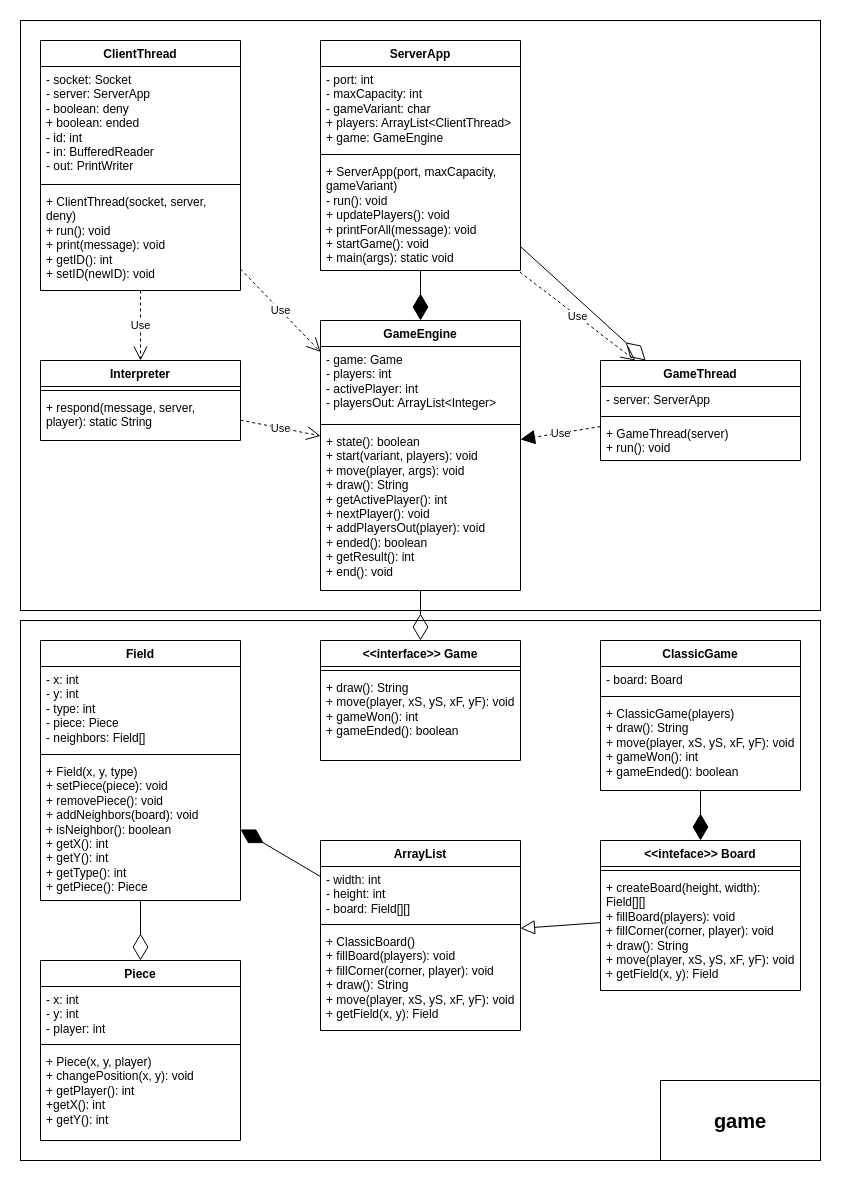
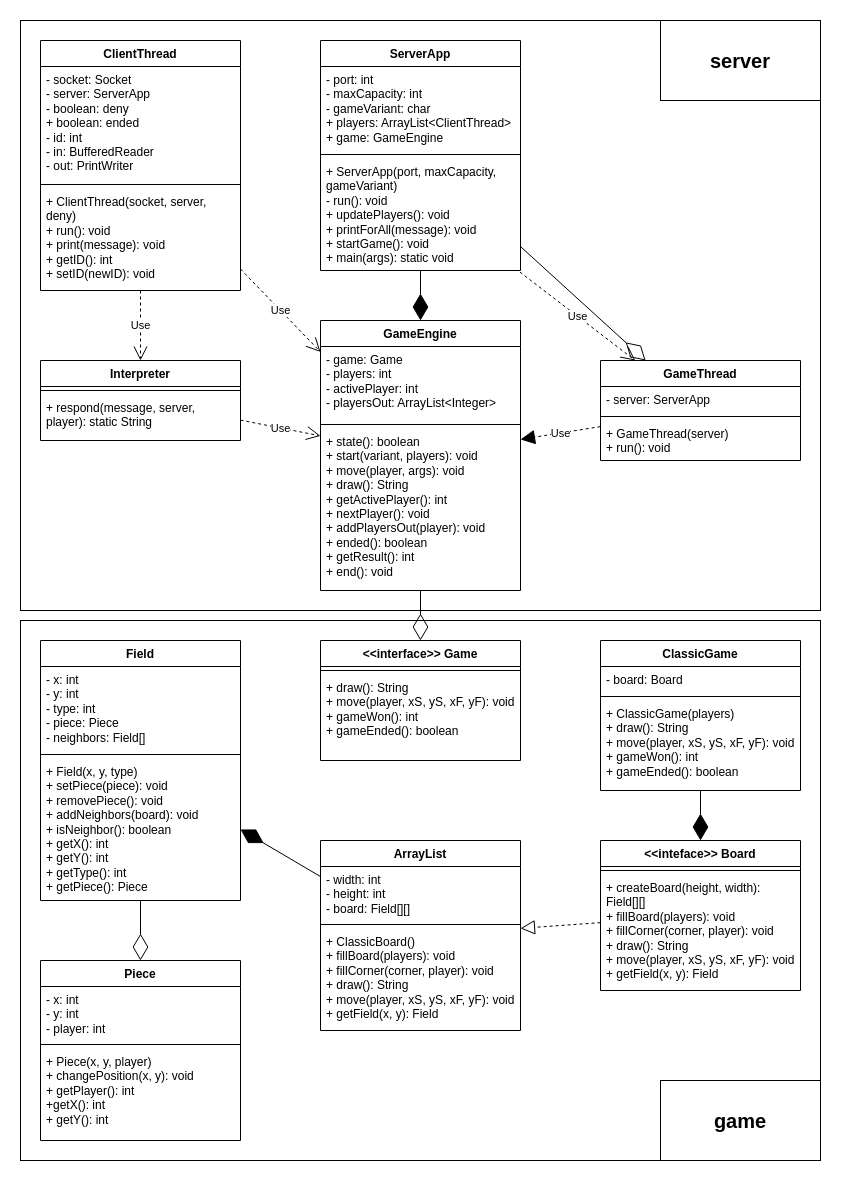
  <mxCell id="0" />
  <mxCell id="1" parent="0" />
  <mxCell id="2" value="" style="rounded=0;whiteSpace=wrap;html=1;" vertex="1" parent="1"><mxGeometry x="20" y="620" width="800" height="540" as="geometry" /></mxCell>
  <mxCell id="3" value="" style="rounded=0;whiteSpace=wrap;html=1;" vertex="1" parent="1"><mxGeometry x="20" y="20" width="800" height="590" as="geometry" /></mxCell>
  <mxCell id="4" value="ServerApp" style="swimlane;fontStyle=1;align=center;verticalAlign=top;childLayout=stackLayout;horizontal=1;startSize=26;horizontalStack=0;resizeParent=1;resizeParentMax=0;resizeLast=0;collapsible=1;marginBottom=0;whiteSpace=wrap;html=1;" vertex="1" parent="1"><mxGeometry x="320" y="40" width="200" height="230" as="geometry" /></mxCell>
  <mxCell id="5" value="- port: int&lt;div&gt;- maxCapacity: int&lt;/div&gt;&lt;div&gt;- gameVariant: char&lt;/div&gt;&lt;div&gt;+ players: ArrayList&amp;lt;ClientThread&amp;gt;&lt;/div&gt;&lt;div&gt;+ game: GameEngine&lt;/div&gt;" style="text;strokeColor=none;fillColor=none;align=left;verticalAlign=top;spacingLeft=4;spacingRight=4;overflow=hidden;rotatable=0;points=[[0,0.5],[1,0.5]];portConstraint=eastwest;whiteSpace=wrap;html=1;" vertex="1" parent="4"><mxGeometry y="26" width="200" height="84" as="geometry" /></mxCell>
  <mxCell id="6" value="" style="line;strokeWidth=1;fillColor=none;align=left;verticalAlign=middle;spacingTop=-1;spacingLeft=3;spacingRight=3;rotatable=0;labelPosition=right;points=[];portConstraint=eastwest;strokeColor=inherit;" vertex="1" parent="4"><mxGeometry y="110" width="200" height="8" as="geometry" /></mxCell>
  <mxCell id="7" value="+ ServerApp(port, maxCapacity, gameVariant)&lt;div&gt;- run(): void&lt;/div&gt;&lt;div&gt;+ updatePlayers(): void&lt;/div&gt;&lt;div&gt;+ printForAll(message): void&lt;/div&gt;&lt;div&gt;+ startGame(): void&lt;/div&gt;&lt;div&gt;+ main(args): static void&lt;/div&gt;" style="text;strokeColor=none;fillColor=none;align=left;verticalAlign=top;spacingLeft=4;spacingRight=4;overflow=hidden;rotatable=0;points=[[0,0.5],[1,0.5]];portConstraint=eastwest;whiteSpace=wrap;html=1;" vertex="1" parent="4"><mxGeometry y="118" width="200" height="112" as="geometry" /></mxCell>
  <mxCell id="8" value="GameThread" style="swimlane;fontStyle=1;align=center;verticalAlign=top;childLayout=stackLayout;horizontal=1;startSize=26;horizontalStack=0;resizeParent=1;resizeParentMax=0;resizeLast=0;collapsible=1;marginBottom=0;whiteSpace=wrap;html=1;" vertex="1" parent="1"><mxGeometry x="600" y="360" width="200" height="100" as="geometry" /></mxCell>
  <mxCell id="9" value="- server: ServerApp" style="text;strokeColor=none;fillColor=none;align=left;verticalAlign=top;spacingLeft=4;spacingRight=4;overflow=hidden;rotatable=0;points=[[0,0.5],[1,0.5]];portConstraint=eastwest;whiteSpace=wrap;html=1;" vertex="1" parent="8"><mxGeometry y="26" width="200" height="26" as="geometry" /></mxCell>
  <mxCell id="10" value="" style="line;strokeWidth=1;fillColor=none;align=left;verticalAlign=middle;spacingTop=-1;spacingLeft=3;spacingRight=3;rotatable=0;labelPosition=right;points=[];portConstraint=eastwest;strokeColor=inherit;" vertex="1" parent="8"><mxGeometry y="52" width="200" height="8" as="geometry" /></mxCell>
  <mxCell id="11" value="+ GameThread(server)&lt;div&gt;+ run(): void&lt;/div&gt;" style="text;strokeColor=none;fillColor=none;align=left;verticalAlign=top;spacingLeft=4;spacingRight=4;overflow=hidden;rotatable=0;points=[[0,0.5],[1,0.5]];portConstraint=eastwest;whiteSpace=wrap;html=1;" vertex="1" parent="8"><mxGeometry y="60" width="200" height="40" as="geometry" /></mxCell>
  <mxCell id="12" value="ClientThread" style="swimlane;fontStyle=1;align=center;verticalAlign=top;childLayout=stackLayout;horizontal=1;startSize=26;horizontalStack=0;resizeParent=1;resizeParentMax=0;resizeLast=0;collapsible=1;marginBottom=0;whiteSpace=wrap;html=1;" vertex="1" parent="1"><mxGeometry x="40" y="40" width="200" height="250" as="geometry" /></mxCell>
  <mxCell id="13" value="- socket: Socket&lt;div&gt;- server: ServerApp&lt;/div&gt;&lt;div&gt;- boolean: deny&lt;/div&gt;&lt;div&gt;+ boolean: ended&lt;/div&gt;&lt;div&gt;- id: int&lt;/div&gt;&lt;div&gt;- in: BufferedReader&lt;/div&gt;&lt;div&gt;- out: PrintWriter&lt;/div&gt;" style="text;strokeColor=none;fillColor=none;align=left;verticalAlign=top;spacingLeft=4;spacingRight=4;overflow=hidden;rotatable=0;points=[[0,0.5],[1,0.5]];portConstraint=eastwest;whiteSpace=wrap;html=1;" vertex="1" parent="12"><mxGeometry y="26" width="200" height="114" as="geometry" /></mxCell>
  <mxCell id="14" value="" style="line;strokeWidth=1;fillColor=none;align=left;verticalAlign=middle;spacingTop=-1;spacingLeft=3;spacingRight=3;rotatable=0;labelPosition=right;points=[];portConstraint=eastwest;strokeColor=inherit;" vertex="1" parent="12"><mxGeometry y="140" width="200" height="8" as="geometry" /></mxCell>
  <mxCell id="15" value="+ ClientThread(socket, server, deny)&lt;div&gt;+ run(): void&lt;/div&gt;&lt;div&gt;+ print(message): void&lt;/div&gt;&lt;div&gt;+ getID(): int&lt;/div&gt;&lt;div&gt;+ setID(newID): void&lt;/div&gt;" style="text;strokeColor=none;fillColor=none;align=left;verticalAlign=top;spacingLeft=4;spacingRight=4;overflow=hidden;rotatable=0;points=[[0,0.5],[1,0.5]];portConstraint=eastwest;whiteSpace=wrap;html=1;" vertex="1" parent="12"><mxGeometry y="148" width="200" height="102" as="geometry" /></mxCell>
  <mxCell id="16" value="Interpreter" style="swimlane;fontStyle=1;align=center;verticalAlign=top;childLayout=stackLayout;horizontal=1;startSize=26;horizontalStack=0;resizeParent=1;resizeParentMax=0;resizeLast=0;collapsible=1;marginBottom=0;whiteSpace=wrap;html=1;" vertex="1" parent="1"><mxGeometry x="40" y="360" width="200" height="80" as="geometry" /></mxCell>
  <mxCell id="17" value="" style="line;strokeWidth=1;fillColor=none;align=left;verticalAlign=middle;spacingTop=-1;spacingLeft=3;spacingRight=3;rotatable=0;labelPosition=right;points=[];portConstraint=eastwest;strokeColor=inherit;" vertex="1" parent="16"><mxGeometry y="26" width="200" height="8" as="geometry" /></mxCell>
  <mxCell id="18" value="+ respond(message, server, player): static String" style="text;strokeColor=none;fillColor=none;align=left;verticalAlign=top;spacingLeft=4;spacingRight=4;overflow=hidden;rotatable=0;points=[[0,0.5],[1,0.5]];portConstraint=eastwest;whiteSpace=wrap;html=1;" vertex="1" parent="16"><mxGeometry y="34" width="200" height="46" as="geometry" /></mxCell>
  <mxCell id="19" value="&amp;lt;&amp;lt;interface&amp;gt;&amp;gt; Game" style="swimlane;fontStyle=1;align=center;verticalAlign=top;childLayout=stackLayout;horizontal=1;startSize=26;horizontalStack=0;resizeParent=1;resizeParentMax=0;resizeLast=0;collapsible=1;marginBottom=0;whiteSpace=wrap;html=1;" vertex="1" parent="1"><mxGeometry x="320" y="640" width="200" height="120" as="geometry" /></mxCell>
  <mxCell id="20" value="" style="line;strokeWidth=1;fillColor=none;align=left;verticalAlign=middle;spacingTop=-1;spacingLeft=3;spacingRight=3;rotatable=0;labelPosition=right;points=[];portConstraint=eastwest;strokeColor=inherit;" vertex="1" parent="19"><mxGeometry y="26" width="200" height="8" as="geometry" /></mxCell>
  <mxCell id="21" value="+ draw(): String&lt;div&gt;+ move(player, xS, yS, xF, yF): void&lt;/div&gt;&lt;div&gt;+ gameWon(): int&lt;/div&gt;&lt;div&gt;+ gameEnded(): boolean&lt;/div&gt;" style="text;strokeColor=none;fillColor=none;align=left;verticalAlign=top;spacingLeft=4;spacingRight=4;overflow=hidden;rotatable=0;points=[[0,0.5],[1,0.5]];portConstraint=eastwest;whiteSpace=wrap;html=1;" vertex="1" parent="19"><mxGeometry y="34" width="200" height="86" as="geometry" /></mxCell>
  <mxCell id="22" value="ClassicGame" style="swimlane;fontStyle=1;align=center;verticalAlign=top;childLayout=stackLayout;horizontal=1;startSize=26;horizontalStack=0;resizeParent=1;resizeParentMax=0;resizeLast=0;collapsible=1;marginBottom=0;whiteSpace=wrap;html=1;" vertex="1" parent="1"><mxGeometry x="600" y="640" width="200" height="150" as="geometry" /></mxCell>
  <mxCell id="23" value="- board: Board" style="text;strokeColor=none;fillColor=none;align=left;verticalAlign=top;spacingLeft=4;spacingRight=4;overflow=hidden;rotatable=0;points=[[0,0.5],[1,0.5]];portConstraint=eastwest;whiteSpace=wrap;html=1;" vertex="1" parent="22"><mxGeometry y="26" width="200" height="26" as="geometry" /></mxCell>
  <mxCell id="24" value="" style="line;strokeWidth=1;fillColor=none;align=left;verticalAlign=middle;spacingTop=-1;spacingLeft=3;spacingRight=3;rotatable=0;labelPosition=right;points=[];portConstraint=eastwest;strokeColor=inherit;" vertex="1" parent="22"><mxGeometry y="52" width="200" height="8" as="geometry" /></mxCell>
  <mxCell id="25" value="+ ClassicGame(players)&lt;div&gt;+ draw(): String&lt;/div&gt;&lt;div&gt;+ move(player, xS, yS, xF, yF): void&lt;/div&gt;&lt;div&gt;+ gameWon(): int&lt;/div&gt;&lt;div&gt;+ gameEnded(): boolean&lt;/div&gt;" style="text;strokeColor=none;fillColor=none;align=left;verticalAlign=top;spacingLeft=4;spacingRight=4;overflow=hidden;rotatable=0;points=[[0,0.5],[1,0.5]];portConstraint=eastwest;whiteSpace=wrap;html=1;" vertex="1" parent="22"><mxGeometry y="60" width="200" height="90" as="geometry" /></mxCell>
  <mxCell id="26" value="&amp;lt;&amp;lt;inteface&amp;gt;&amp;gt; Board" style="swimlane;fontStyle=1;align=center;verticalAlign=top;childLayout=stackLayout;horizontal=1;startSize=26;horizontalStack=0;resizeParent=1;resizeParentMax=0;resizeLast=0;collapsible=1;marginBottom=0;whiteSpace=wrap;html=1;" vertex="1" parent="1"><mxGeometry x="600" y="840" width="200" height="150" as="geometry" /></mxCell>
  <mxCell id="27" value="" style="line;strokeWidth=1;fillColor=none;align=left;verticalAlign=middle;spacingTop=-1;spacingLeft=3;spacingRight=3;rotatable=0;labelPosition=right;points=[];portConstraint=eastwest;strokeColor=inherit;" vertex="1" parent="26"><mxGeometry y="26" width="200" height="8" as="geometry" /></mxCell>
  <mxCell id="28" value="+ createBoard(height, width): Field[][]&lt;div&gt;+ fillBoard(players): void&lt;/div&gt;&lt;div&gt;+ fillCorner(corner, player): void&lt;/div&gt;&lt;div&gt;+ draw(): String&lt;/div&gt;&lt;div&gt;+ move(player, xS, yS, xF, yF): void&lt;/div&gt;&lt;div&gt;+ getField(x, y): Field&lt;/div&gt;" style="text;strokeColor=none;fillColor=none;align=left;verticalAlign=top;spacingLeft=4;spacingRight=4;overflow=hidden;rotatable=0;points=[[0,0.5],[1,0.5]];portConstraint=eastwest;whiteSpace=wrap;html=1;" vertex="1" parent="26"><mxGeometry y="34" width="200" height="116" as="geometry" /></mxCell>
  <mxCell id="29" value="ArrayList" style="swimlane;fontStyle=1;align=center;verticalAlign=top;childLayout=stackLayout;horizontal=1;startSize=26;horizontalStack=0;resizeParent=1;resizeParentMax=0;resizeLast=0;collapsible=1;marginBottom=0;whiteSpace=wrap;html=1;" vertex="1" parent="1"><mxGeometry x="320" y="840" width="200" height="190" as="geometry" /></mxCell>
  <mxCell id="30" value="- width: int&lt;div&gt;- height: int&lt;/div&gt;&lt;div&gt;- board: Field[][]&lt;/div&gt;" style="text;strokeColor=none;fillColor=none;align=left;verticalAlign=top;spacingLeft=4;spacingRight=4;overflow=hidden;rotatable=0;points=[[0,0.5],[1,0.5]];portConstraint=eastwest;whiteSpace=wrap;html=1;" vertex="1" parent="29"><mxGeometry y="26" width="200" height="54" as="geometry" /></mxCell>
  <mxCell id="31" value="" style="line;strokeWidth=1;fillColor=none;align=left;verticalAlign=middle;spacingTop=-1;spacingLeft=3;spacingRight=3;rotatable=0;labelPosition=right;points=[];portConstraint=eastwest;strokeColor=inherit;" vertex="1" parent="29"><mxGeometry y="80" width="200" height="8" as="geometry" /></mxCell>
  <mxCell id="32" value="+ ClassicBoard()&lt;div&gt;+ fillBoard(players): void&lt;/div&gt;&lt;div&gt;+ fillCorner(corner, player): void&lt;/div&gt;&lt;div&gt;+ draw(): String&lt;/div&gt;&lt;div&gt;+ move(player, xS, yS, xF, yF): void&lt;/div&gt;&lt;div&gt;+ getField(x, y): Field&lt;/div&gt;" style="text;strokeColor=none;fillColor=none;align=left;verticalAlign=top;spacingLeft=4;spacingRight=4;overflow=hidden;rotatable=0;points=[[0,0.5],[1,0.5]];portConstraint=eastwest;whiteSpace=wrap;html=1;" vertex="1" parent="29"><mxGeometry y="88" width="200" height="102" as="geometry" /></mxCell>
  <mxCell id="33" value="Field" style="swimlane;fontStyle=1;align=center;verticalAlign=top;childLayout=stackLayout;horizontal=1;startSize=26;horizontalStack=0;resizeParent=1;resizeParentMax=0;resizeLast=0;collapsible=1;marginBottom=0;whiteSpace=wrap;html=1;" vertex="1" parent="1"><mxGeometry x="40" y="640" width="200" height="260" as="geometry" /></mxCell>
  <mxCell id="34" value="- x: int&lt;div&gt;- y: int&lt;/div&gt;&lt;div&gt;- type: int&lt;/div&gt;&lt;div&gt;- piece: Piece&lt;/div&gt;&lt;div&gt;- neighbors: Field[]&lt;/div&gt;" style="text;strokeColor=none;fillColor=none;align=left;verticalAlign=top;spacingLeft=4;spacingRight=4;overflow=hidden;rotatable=0;points=[[0,0.5],[1,0.5]];portConstraint=eastwest;whiteSpace=wrap;html=1;" vertex="1" parent="33"><mxGeometry y="26" width="200" height="84" as="geometry" /></mxCell>
  <mxCell id="35" value="" style="line;strokeWidth=1;fillColor=none;align=left;verticalAlign=middle;spacingTop=-1;spacingLeft=3;spacingRight=3;rotatable=0;labelPosition=right;points=[];portConstraint=eastwest;strokeColor=inherit;" vertex="1" parent="33"><mxGeometry y="110" width="200" height="8" as="geometry" /></mxCell>
  <mxCell id="36" value="+ Field(x, y, type)&lt;div&gt;+ setPiece(piece): void&lt;/div&gt;&lt;div&gt;+ removePiece(): void&lt;/div&gt;&lt;div&gt;+ addNeighbors(board): void&lt;/div&gt;&lt;div&gt;+ isNeighbor(): boolean&lt;/div&gt;&lt;div&gt;+ getX(): int&lt;/div&gt;&lt;div&gt;+ getY(): int&lt;/div&gt;&lt;div&gt;+ getType(): int&lt;/div&gt;&lt;div&gt;+ getPiece(): Piece&lt;/div&gt;" style="text;strokeColor=none;fillColor=none;align=left;verticalAlign=top;spacingLeft=4;spacingRight=4;overflow=hidden;rotatable=0;points=[[0,0.5],[1,0.5]];portConstraint=eastwest;whiteSpace=wrap;html=1;" vertex="1" parent="33"><mxGeometry y="118" width="200" height="142" as="geometry" /></mxCell>
  <mxCell id="37" value="Piece" style="swimlane;fontStyle=1;align=center;verticalAlign=top;childLayout=stackLayout;horizontal=1;startSize=26;horizontalStack=0;resizeParent=1;resizeParentMax=0;resizeLast=0;collapsible=1;marginBottom=0;whiteSpace=wrap;html=1;" vertex="1" parent="1"><mxGeometry x="40" y="960" width="200" height="180" as="geometry" /></mxCell>
  <mxCell id="38" value="- x: int&lt;div&gt;- y: int&lt;/div&gt;&lt;div&gt;- player: int&lt;/div&gt;" style="text;strokeColor=none;fillColor=none;align=left;verticalAlign=top;spacingLeft=4;spacingRight=4;overflow=hidden;rotatable=0;points=[[0,0.5],[1,0.5]];portConstraint=eastwest;whiteSpace=wrap;html=1;" vertex="1" parent="37"><mxGeometry y="26" width="200" height="54" as="geometry" /></mxCell>
  <mxCell id="39" value="" style="line;strokeWidth=1;fillColor=none;align=left;verticalAlign=middle;spacingTop=-1;spacingLeft=3;spacingRight=3;rotatable=0;labelPosition=right;points=[];portConstraint=eastwest;strokeColor=inherit;" vertex="1" parent="37"><mxGeometry y="80" width="200" height="8" as="geometry" /></mxCell>
  <mxCell id="40" value="+ Piece(x, y, player)&lt;div&gt;+ changePosition(x, y): void&lt;/div&gt;&lt;div&gt;+ getPlayer(): int&lt;/div&gt;&lt;div&gt;+getX(): int&lt;/div&gt;&lt;div&gt;+ getY(): int&lt;/div&gt;" style="text;strokeColor=none;fillColor=none;align=left;verticalAlign=top;spacingLeft=4;spacingRight=4;overflow=hidden;rotatable=0;points=[[0,0.5],[1,0.5]];portConstraint=eastwest;whiteSpace=wrap;html=1;" vertex="1" parent="37"><mxGeometry y="88" width="200" height="92" as="geometry" /></mxCell>
  <mxCell id="41" value="GameEngine" style="swimlane;fontStyle=1;align=center;verticalAlign=top;childLayout=stackLayout;horizontal=1;startSize=26;horizontalStack=0;resizeParent=1;resizeParentMax=0;resizeLast=0;collapsible=1;marginBottom=0;whiteSpace=wrap;html=1;" vertex="1" parent="1"><mxGeometry x="320" y="320" width="200" height="270" as="geometry" /></mxCell>
  <mxCell id="42" value="- game: Game&lt;div&gt;- players: int&lt;/div&gt;&lt;div&gt;- activePlayer: int&lt;/div&gt;&lt;div&gt;- playersOut: ArrayList&amp;lt;Integer&amp;gt;&lt;/div&gt;" style="text;strokeColor=none;fillColor=none;align=left;verticalAlign=top;spacingLeft=4;spacingRight=4;overflow=hidden;rotatable=0;points=[[0,0.5],[1,0.5]];portConstraint=eastwest;whiteSpace=wrap;html=1;" vertex="1" parent="41"><mxGeometry y="26" width="200" height="74" as="geometry" /></mxCell>
  <mxCell id="43" value="" style="line;strokeWidth=1;fillColor=none;align=left;verticalAlign=middle;spacingTop=-1;spacingLeft=3;spacingRight=3;rotatable=0;labelPosition=right;points=[];portConstraint=eastwest;strokeColor=inherit;" vertex="1" parent="41"><mxGeometry y="100" width="200" height="8" as="geometry" /></mxCell>
  <mxCell id="44" value="+ state(): boolean&lt;div&gt;+ start(variant, players): void&lt;/div&gt;&lt;div&gt;+ move(player, args): void&lt;/div&gt;&lt;div&gt;+ draw(): String&lt;/div&gt;&lt;div&gt;+ getActivePlayer(): int&lt;/div&gt;&lt;div&gt;+ nextPlayer(): void&lt;/div&gt;&lt;div&gt;+ addPlayersOut(player): void&lt;/div&gt;&lt;div&gt;+ ended(): boolean&lt;/div&gt;&lt;div&gt;+ getResult(): int&lt;/div&gt;&lt;div&gt;+ end(): void&lt;/div&gt;" style="text;strokeColor=none;fillColor=none;align=left;verticalAlign=top;spacingLeft=4;spacingRight=4;overflow=hidden;rotatable=0;points=[[0,0.5],[1,0.5]];portConstraint=eastwest;whiteSpace=wrap;html=1;" vertex="1" parent="41"><mxGeometry y="108" width="200" height="162" as="geometry" /></mxCell>
  <mxCell id="45" value="" style="endArrow=diamondThin;endFill=0;endSize=24;html=1;rounded=0;" edge="1" parent="1" source="4" target="8"><mxGeometry width="160" relative="1" as="geometry"><mxPoint x="300" y="404.17" as="sourcePoint" /><mxPoint x="460" y="404.17" as="targetPoint" /></mxGeometry></mxCell>
  <mxCell id="46" value="Use" style="endArrow=open;endSize=12;dashed=1;html=1;rounded=0;exitX=0.997;exitY=1.014;exitDx=0;exitDy=0;exitPerimeter=0;" edge="1" parent="1" source="7" target="8"><mxGeometry width="160" relative="1" as="geometry"><mxPoint x="520" y="300" as="sourcePoint" /><mxPoint x="493" y="350" as="targetPoint" /></mxGeometry></mxCell>
  <mxCell id="47" value="Use" style="endArrow=open;endSize=12;dashed=1;html=1;rounded=0;" edge="1" parent="1" source="12" target="16"><mxGeometry width="160" relative="1" as="geometry"><mxPoint x="500" y="580" as="sourcePoint" /><mxPoint x="660" y="580" as="targetPoint" /></mxGeometry></mxCell>
  <mxCell id="48" value="" style="endArrow=diamondThin;endFill=1;endSize=24;html=1;rounded=0;" edge="1" parent="1" source="4" target="41"><mxGeometry width="160" relative="1" as="geometry"><mxPoint x="500" y="250" as="sourcePoint" /><mxPoint x="660" y="250" as="targetPoint" /></mxGeometry></mxCell>
  <mxCell id="49" value="Use" style="endArrow=open;endSize=12;dashed=1;html=1;rounded=0;" edge="1" parent="1" source="16" target="41"><mxGeometry width="160" relative="1" as="geometry"><mxPoint x="630" y="510" as="sourcePoint" /><mxPoint x="790" y="510" as="targetPoint" /></mxGeometry></mxCell>
  <mxCell id="50" value="Use" style="endArrow=block;endSize=12;dashed=1;html=1;rounded=0;" edge="1" parent="1" source="8" target="41"><mxGeometry width="160" relative="1" as="geometry"><mxPoint x="500" y="250" as="sourcePoint" /><mxPoint x="660" y="250" as="targetPoint" /></mxGeometry></mxCell>
  <mxCell id="51" value="Use" style="endArrow=open;endSize=12;dashed=1;html=1;rounded=0;" edge="1" parent="1" source="12" target="41"><mxGeometry width="160" relative="1" as="geometry"><mxPoint x="500" y="250" as="sourcePoint" /><mxPoint x="660" y="250" as="targetPoint" /></mxGeometry></mxCell>
+ <mxCell id="52" value="&lt;font style=&quot;font-size: 20px;&quot;&gt;&lt;b&gt;server&lt;/b&gt;&lt;/font&gt;" style="text;html=1;align=center;verticalAlign=middle;whiteSpace=wrap;rounded=0;perimeterSpacing=1;strokeColor=default;" vertex="1" parent="1"><mxGeometry x="660" y="20" width="160" height="80" as="geometry" /></mxCell>
  <mxCell id="53" value="" style="endArrow=diamondThin;endFill=0;endSize=24;html=1;rounded=0;" edge="1" parent="1" source="41" target="19"><mxGeometry width="160" relative="1" as="geometry"><mxPoint x="270" y="610" as="sourcePoint" /><mxPoint x="430" y="610" as="targetPoint" /></mxGeometry></mxCell>
  <mxCell id="54" value="" style="endArrow=diamondThin;endFill=1;endSize=24;html=1;rounded=0;" edge="1" parent="1" source="22" target="26"><mxGeometry width="160" relative="1" as="geometry"><mxPoint x="450" y="680" as="sourcePoint" /><mxPoint x="610" y="680" as="targetPoint" /></mxGeometry></mxCell>
- <mxCell id="55" value="" style="endArrow=block;dashed=0;endFill=0;endSize=12;html=1;rounded=0;" edge="1" parent="1" source="26" target="29"><mxGeometry width="160" relative="1" as="geometry"><mxPoint x="230" y="870" as="sourcePoint" /><mxPoint x="390" y="870" as="targetPoint" /></mxGeometry></mxCell>
+ <mxCell id="55" value="" style="endArrow=block;dashed=1;endFill=0;endSize=12;html=1;rounded=0;" edge="1" parent="1" source="26" target="29"><mxGeometry width="160" relative="1" as="geometry"><mxPoint x="230" y="870" as="sourcePoint" /><mxPoint x="390" y="870" as="targetPoint" /></mxGeometry></mxCell>
  <mxCell id="56" value="" style="endArrow=diamondThin;endFill=0;endSize=24;html=1;rounded=0;" edge="1" parent="1" source="33" target="37"><mxGeometry width="160" relative="1" as="geometry"><mxPoint x="370" y="870" as="sourcePoint" /><mxPoint x="530" y="870" as="targetPoint" /></mxGeometry></mxCell>
  <mxCell id="57" value="" style="endArrow=diamondThin;endFill=1;endSize=24;html=1;rounded=0;" edge="1" parent="1" source="29" target="33"><mxGeometry width="160" relative="1" as="geometry"><mxPoint x="370" y="870" as="sourcePoint" /><mxPoint x="530" y="870" as="targetPoint" /></mxGeometry></mxCell>
  <mxCell id="58" value="&lt;font style=&quot;font-size: 20px;&quot;&gt;&lt;b&gt;game&lt;/b&gt;&lt;/font&gt;" style="text;html=1;align=center;verticalAlign=middle;whiteSpace=wrap;rounded=0;strokeColor=default;perimeterSpacing=1;" vertex="1" parent="1"><mxGeometry x="660" y="1080" width="160" height="80" as="geometry" /></mxCell>
